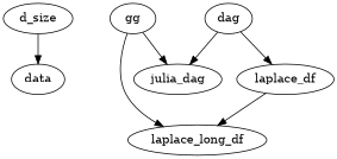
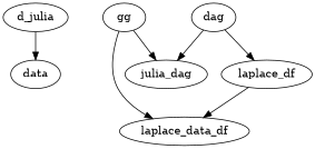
  digraph {
-   n1 [label=d_size]
+   n1 [label=d_julia]
    n2 [label=data]
    n3 [label=laplace_df]
-   n4 [label=laplace_long_df]
+   n4 [label=laplace_data_df]
    n5 [label=gg]
    n6 [label=julia_dag]
    n7 [label=dag]
    n1 -> n2
    n3 -> n4
    n5 -> n4
    n5 -> n6
    n7 -> n3
    n7 -> n6
  }
